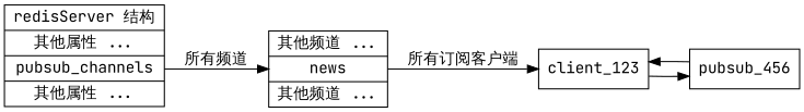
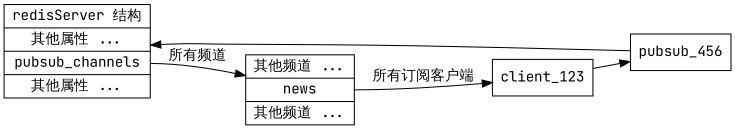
  digraph {
    fontname="JetBrains Mono"
    rankdir=LR
    node [fontname="JetBrains Mono" shape=record]
    edge [fontname="JetBrains Mono"]
    n1 [label="<name>redisServer\ 结构|<other_fields_1>其他属性\ ...|<pubsub_channels> pubsub_channels|<other_fields_2>其他属性\ ..."]
    n2 [label="<other_channels>其他频道\ ...|<news> news|<other_channels_2>其他频道\ ..."]
    n3 [label=client_123]
    n4 [label=pubsub_456]
    n1 -> n2 [label="所有频道" tailport=pubsub_channels]
    n2 -> n3 [label="所有订阅客户端" tailport=news]
    n3 -> n4
-   n4 -> n3
+   n4 -> n1
  }
